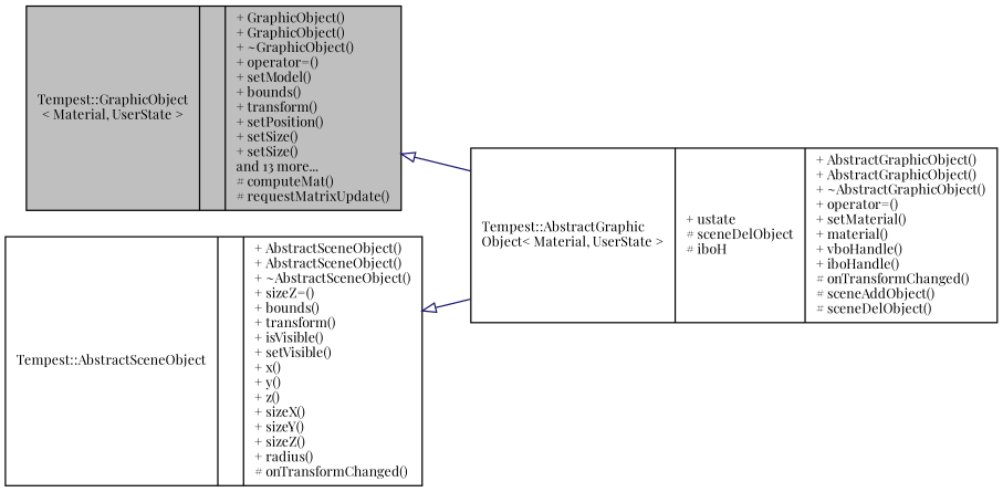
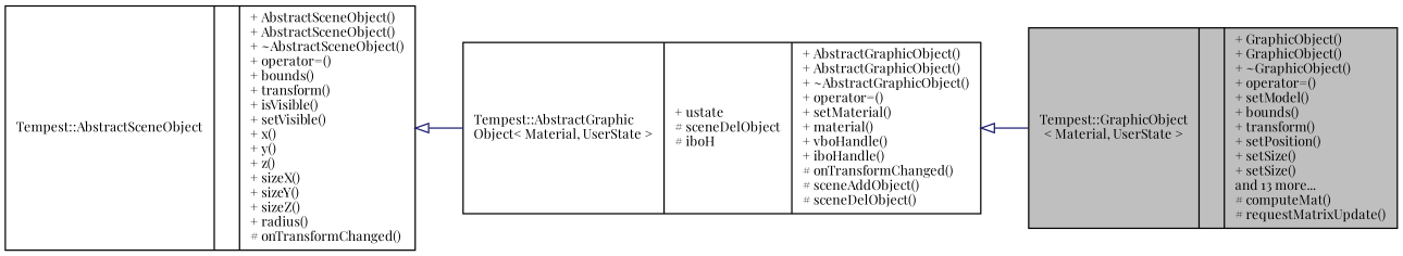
  digraph {
    fontname="Playfair Display"
    rankdir=LR
    node [color=black fillcolor=white fontname="Playfair Display" fontsize=10 shape=record style=filled]
    edge [arrowtail=onormal color=midnightblue dir=back fontname="Playfair Display" fontsize=10 labelfontname=Helvetica labelfontsize=10 style=solid]
    n1 [fillcolor=grey75 fontcolor=black height=0.2 label="{Tempest::GraphicObject\l\< Material, UserState \>\n||+ GraphicObject()\l+ GraphicObject()\l+ ~GraphicObject()\l+ operator=()\l+ setModel()\l+ bounds()\l+ transform()\l+ setPosition()\l+ setSize()\l+ setSize()\land 13 more...\l# computeMat()\l# requestMatrixUpdate()\l}" width=0.4]
    n2 [height=0.2 label="{Tempest::AbstractGraphic\lObject\< Material, UserState \>\n|+ ustate\l# sceneDelObject\l# iboH\l|+ AbstractGraphicObject()\l+ AbstractGraphicObject()\l+ ~AbstractGraphicObject()\l+ operator=()\l+ setMaterial()\l+ material()\l+ vboHandle()\l+ iboHandle()\l# onTransformChanged()\l# sceneAddObject()\l# sceneDelObject()\l}" width=0.4]
-   n3 [height=0.2 label="{Tempest::AbstractSceneObject\n||+ AbstractSceneObject()\l+ AbstractSceneObject()\l+ ~AbstractSceneObject()\l+ sizeZ=()\l+ bounds()\l+ transform()\l+ isVisible()\l+ setVisible()\l+ x()\l+ y()\l+ z()\l+ sizeX()\l+ sizeY()\l+ sizeZ()\l+ radius()\l# onTransformChanged()\l}" width=0.4]
-   n1 -> n2
+   n3 [height=0.2 label="{Tempest::AbstractSceneObject\n||+ AbstractSceneObject()\l+ AbstractSceneObject()\l+ ~AbstractSceneObject()\l+ operator=()\l+ bounds()\l+ transform()\l+ isVisible()\l+ setVisible()\l+ x()\l+ y()\l+ z()\l+ sizeX()\l+ sizeY()\l+ sizeZ()\l+ radius()\l# onTransformChanged()\l}" width=0.4]
+   n2 -> n1
    n3 -> n2
  }
